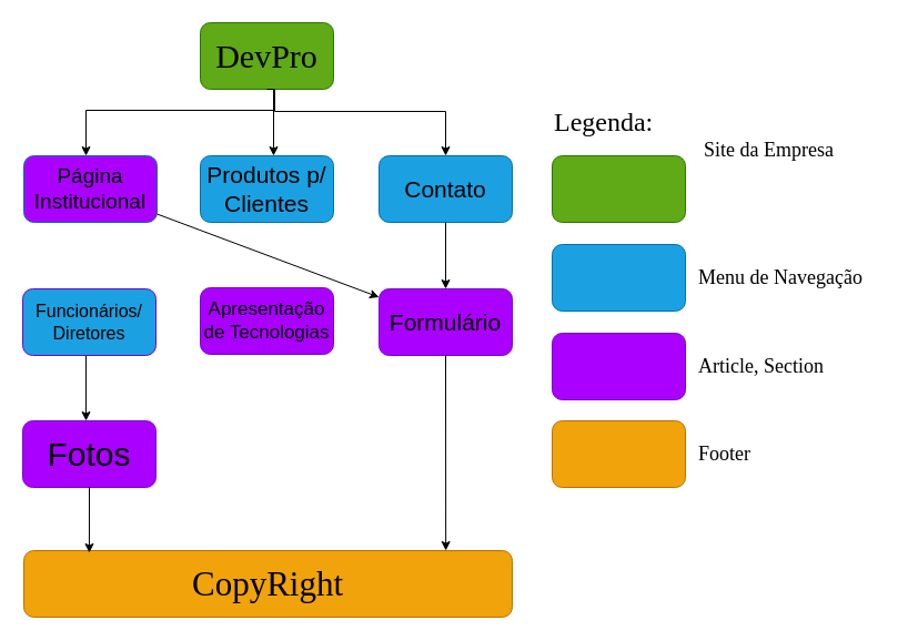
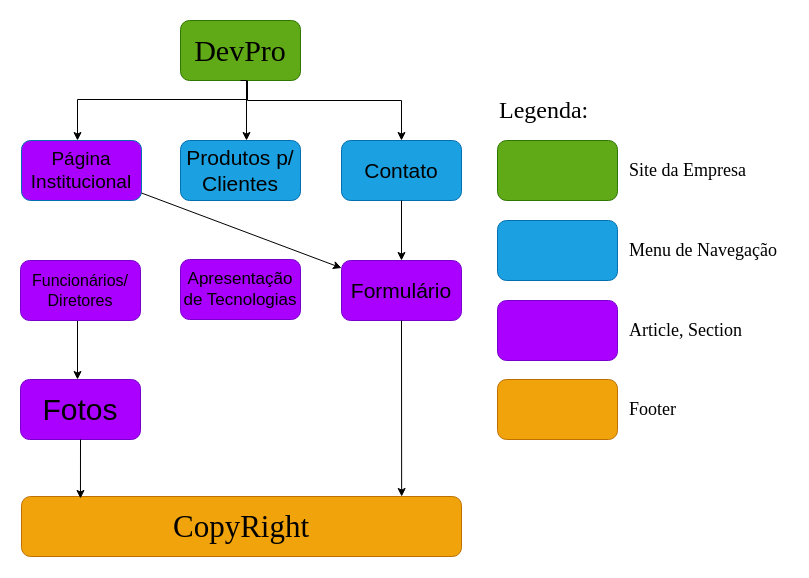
  <mxCell id="0" />
  <mxCell id="1" parent="0" />
  <mxCell id="2" value="" style="edgeStyle=orthogonalEdgeStyle;rounded=0;orthogonalLoop=1;jettySize=auto;html=1;" edge="1" parent="1" target="8"><mxGeometry relative="1" as="geometry"><mxPoint x="247" y="80" as="sourcePoint" /><mxPoint x="77" y="150" as="targetPoint" /><Array as="points"><mxPoint x="247" y="99" /><mxPoint x="77" y="99" /></Array></mxGeometry></mxCell>
  <mxCell id="3" value="&lt;div&gt;DevPro&lt;/div&gt;" style="rounded=1;whiteSpace=wrap;html=1;fillColor=#60a917;strokeColor=#2D7600;fontFamily=Comic Sans MS;fontSize=30;fontColor=#000000;" vertex="1" parent="1"><mxGeometry x="180" width="120" height="60" as="geometry" y="20" /></mxCell>
  <mxCell id="4" value="Produtos p/ Clientes" style="rounded=1;whiteSpace=wrap;html=1;fillColor=#1ba1e2;strokeColor=#006EAF;fontSize=21;fontColor=#000000;" vertex="1" parent="1"><mxGeometry x="180" y="140" width="120" height="60" as="geometry" /></mxCell>
  <mxCell id="5" value="&lt;div style=&quot;font-size: 17px;&quot;&gt;Apresentação de Tecnologias&lt;/div&gt;" style="rounded=1;whiteSpace=wrap;html=1;fillColor=#aa00ff;strokeColor=#7700CC;fontSize=17;fontColor=#000000;" vertex="1" parent="1"><mxGeometry x="180" y="259" width="120" height="60" as="geometry" /></mxCell>
  <mxCell id="6" value="Contato" style="rounded=1;whiteSpace=wrap;html=1;fillColor=#1ba1e2;strokeColor=#006EAF;fontSize=21;fontColor=#000000;" vertex="1" parent="1"><mxGeometry x="341" y="140" width="120" height="60" as="geometry" /></mxCell>
  <mxCell id="7" value="Formulário" style="rounded=1;whiteSpace=wrap;html=1;fillColor=#aa00ff;strokeColor=#7700CC;fontSize=21;fontColor=#000000;" vertex="1" parent="1"><mxGeometry x="341" y="260" width="120" height="60" as="geometry" /></mxCell>
  <mxCell id="8" value="Página Institucional" style="rounded=1;whiteSpace=wrap;html=1;fillColor=#aa00ff;strokeColor=#006EAF;fontSize=19;fontColor=#000000;" vertex="1" parent="1"><mxGeometry x="21" y="140" width="120" height="60" as="geometry" /></mxCell>
  <mxCell id="9" value="" style="edgeStyle=orthogonalEdgeStyle;rounded=0;orthogonalLoop=1;jettySize=auto;html=1;" edge="1" parent="1"><mxGeometry relative="1" as="geometry"><mxPoint x="77" y="319" as="sourcePoint" /><mxPoint x="77" y="379" as="targetPoint" /></mxGeometry></mxCell>
- <mxCell id="10" value="Funcionários/ Diretores" style="rounded=1;whiteSpace=wrap;html=1;fillColor=#1ba1e2;strokeColor=#7700CC;fontSize=16;fontColor=#000000;" vertex="1" parent="1"><mxGeometry x="20" y="260" width="120" height="60" as="geometry" /></mxCell>
+ <mxCell id="10" value="Funcionários/ Diretores" style="rounded=1;whiteSpace=wrap;html=1;fillColor=#aa00ff;strokeColor=#7700CC;fontSize=16;fontColor=#000000;" vertex="1" parent="1"><mxGeometry x="20" y="260" width="120" height="60" as="geometry" /></mxCell>
  <mxCell id="11" value="&lt;div style=&quot;font-size: 30px;&quot;&gt;Fotos&lt;/div&gt;" style="rounded=1;whiteSpace=wrap;html=1;fillColor=#aa00ff;strokeColor=#7700CC;fontSize=30;fontColor=#000000;" vertex="1" parent="1"><mxGeometry x="20" y="379" width="120" height="60" as="geometry" /></mxCell>
  <mxCell id="12" value="" style="endArrow=classic;html=1;" edge="1" parent="1" source="8" target="7"><mxGeometry width="50" height="50" relative="1" as="geometry"><mxPoint x="79" y="190" as="sourcePoint" /><mxPoint x="77" y="270" as="targetPoint" /></mxGeometry></mxCell>
  <mxCell id="13" value="" style="endArrow=classic;html=1;" edge="1" parent="1" source="6" target="7"><mxGeometry width="50" height="50" relative="1" as="geometry"><mxPoint x="397" y="199" as="sourcePoint" /><mxPoint x="397" y="259" as="targetPoint" /></mxGeometry></mxCell>
  <mxCell id="14" value="CopyRight" style="rounded=1;whiteSpace=wrap;html=1;labelBackgroundColor=none;fontFamily=Comic Sans MS;fontSize=31;fillColor=#f0a30a;strokeColor=#BD7000;fontColor=#000000;" vertex="1" parent="1"><mxGeometry x="21" y="496" width="440" height="60" as="geometry" /></mxCell>
  <mxCell id="15" value="" style="endArrow=classic;html=1;fontFamily=Comic Sans MS;fontSize=31;entryX=0.134;entryY=0.033;entryDx=0;entryDy=0;entryPerimeter=0;exitX=0.5;exitY=1;exitDx=0;exitDy=0;" edge="1" parent="1" source="11" target="14"><mxGeometry width="50" height="50" relative="1" as="geometry"><mxPoint x="37" y="450" as="sourcePoint" /><mxPoint y="510" as="targetPoint" x="-23" /></mxGeometry></mxCell>
  <mxCell id="16" value="" style="endArrow=classic;html=1;fontFamily=Comic Sans MS;fontSize=31;exitX=0.5;exitY=1;exitDx=0;exitDy=0;entryX=0.864;entryY=0;entryDx=0;entryDy=0;entryPerimeter=0;" edge="1" parent="1" source="7" target="14"><mxGeometry width="50" height="50" relative="1" as="geometry"><mxPoint x="527" y="450" as="sourcePoint" /><mxPoint x="577" y="400" as="targetPoint" /></mxGeometry></mxCell>
  <mxCell id="17" value="Legenda:" style="text;html=1;strokeColor=none;fillColor=none;align=left;verticalAlign=middle;whiteSpace=wrap;rounded=0;labelBackgroundColor=none;fontFamily=Comic Sans MS;fontSize=24;" vertex="1" parent="1"><mxGeometry x="497" y="100" width="120" height="20" as="geometry" /></mxCell>
  <mxCell id="18" value="" style="rounded=1;whiteSpace=wrap;html=1;labelBackgroundColor=none;fontFamily=Comic Sans MS;fontSize=12;align=left;fillColor=#60a917;strokeColor=#2D7600;fontColor=#ffffff;" vertex="1" parent="1"><mxGeometry x="497" y="140" width="120" height="60" as="geometry" /></mxCell>
  <mxCell id="19" value="" style="rounded=1;whiteSpace=wrap;html=1;labelBackgroundColor=none;fontFamily=Comic Sans MS;fontSize=12;align=left;fillColor=#1ba1e2;strokeColor=#006EAF;fontColor=#ffffff;" vertex="1" parent="1"><mxGeometry x="497" y="220" width="120" height="60" as="geometry" /></mxCell>
  <mxCell id="20" value="" style="rounded=1;whiteSpace=wrap;html=1;labelBackgroundColor=none;fontFamily=Comic Sans MS;fontSize=12;align=left;fillColor=#aa00ff;strokeColor=#7700CC;fontColor=#ffffff;" vertex="1" parent="1"><mxGeometry x="497" y="300" width="120" height="60" as="geometry" /></mxCell>
  <mxCell id="21" value="" style="rounded=1;whiteSpace=wrap;html=1;labelBackgroundColor=none;fontFamily=Comic Sans MS;fontSize=12;align=left;fillColor=#f0a30a;strokeColor=#BD7000;fontColor=#ffffff;" vertex="1" parent="1"><mxGeometry x="497" y="379" width="120" height="60" as="geometry" /></mxCell>
- <mxCell id="22" value="Site da Empresa" style="text;html=1;strokeColor=none;fillColor=none;align=left;verticalAlign=middle;whiteSpace=wrap;rounded=0;labelBackgroundColor=none;fontFamily=Comic Sans MS;fontSize=18;" vertex="1" parent="1"><mxGeometry x="632" y="105" width="160" height="60" as="geometry" /></mxCell>
+ <mxCell id="22" value="Site da Empresa" style="text;html=1;strokeColor=none;fillColor=none;align=left;verticalAlign=middle;whiteSpace=wrap;rounded=0;labelBackgroundColor=none;fontFamily=Comic Sans MS;fontSize=18;" vertex="1" parent="1"><mxGeometry x="627" y="140" width="160" height="60" as="geometry" /></mxCell>
  <mxCell id="23" value="Menu de Navegação" style="text;html=1;strokeColor=none;fillColor=none;align=left;verticalAlign=middle;whiteSpace=wrap;rounded=0;labelBackgroundColor=none;fontFamily=Comic Sans MS;fontSize=18;" vertex="1" parent="1"><mxGeometry x="627" y="220" width="160" height="60" as="geometry" /></mxCell>
  <mxCell id="24" value="Article, Section" style="text;html=1;strokeColor=none;fillColor=none;align=left;verticalAlign=middle;whiteSpace=wrap;rounded=0;labelBackgroundColor=none;fontFamily=Comic Sans MS;fontSize=18;" vertex="1" parent="1"><mxGeometry x="627" y="300" width="160" height="60" as="geometry" /></mxCell>
  <mxCell id="25" value="Footer" style="text;html=1;strokeColor=none;fillColor=none;align=left;verticalAlign=middle;whiteSpace=wrap;rounded=0;labelBackgroundColor=none;fontFamily=Comic Sans MS;fontSize=18;" vertex="1" parent="1"><mxGeometry x="627" y="379" width="160" height="60" as="geometry" /></mxCell>
  <mxCell id="26" value="" style="edgeStyle=orthogonalEdgeStyle;rounded=0;orthogonalLoop=1;jettySize=auto;html=1;exitX=0.5;exitY=1;exitDx=0;exitDy=0;exitPerimeter=0;" edge="1" parent="1" source="3" target="4"><mxGeometry relative="1" as="geometry"><mxPoint x="246" y="88" as="sourcePoint" /><mxPoint x="87" y="150" as="targetPoint" /><Array as="points"><mxPoint x="246" y="80" /></Array></mxGeometry></mxCell>
  <mxCell id="27" value="" style="edgeStyle=orthogonalEdgeStyle;rounded=0;orthogonalLoop=1;jettySize=auto;html=1;entryX=0.5;entryY=0;entryDx=0;entryDy=0;" edge="1" parent="1" target="6"><mxGeometry relative="1" as="geometry"><mxPoint x="247" y="80" as="sourcePoint" /><mxPoint x="407" y="120" as="targetPoint" /><Array as="points"><mxPoint x="247" y="100" /><mxPoint x="401" y="100" /></Array></mxGeometry></mxCell>
